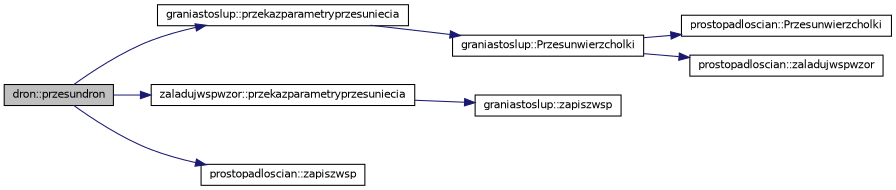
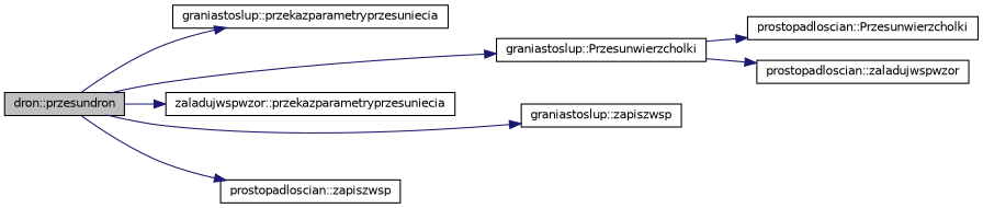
  digraph {
    rankdir=LR
    node [color=black fillcolor=white fontname=Helvetica fontsize=10 shape=record style=filled]
    edge [color=midnightblue fontname=Helvetica fontsize=10 labelfontname=Helvetica labelfontsize=10 style=solid]
    n1 [fillcolor=grey75 fontcolor=black height=0.2 label="dron::przesundron" width=0.4]
    n2 [height=0.2 label="graniastoslup::przekazparametryprzesuniecia" width=0.4]
    n3 [height=0.2 label="zaladujwspwzor::przekazparametryprzesuniecia" width=0.4]
    n4 [height=0.2 label="graniastoslup::Przesunwierzcholki" width=0.4]
    n5 [height=0.2 label="graniastoslup::zapiszwsp" width=0.4]
    n6 [height=0.2 label="prostopadloscian::zapiszwsp" width=0.4]
    n7 [height=0.2 label="prostopadloscian::Przesunwierzcholki" width=0.4]
    n8 [height=0.2 label="prostopadloscian::zaladujwspwzor" width=0.4]
    n1 -> n2
    n1 -> n3
-   n2 -> n4
-   n3 -> n5
+   n1 -> n4
+   n1 -> n5
    n1 -> n6
    n4 -> n7
    n4 -> n8
  }
